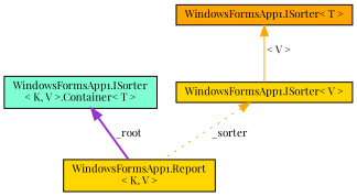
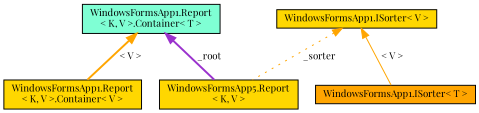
  digraph {
    fontname="Playfair Display"
    node [color=black fillcolor=gold fontname="Playfair Display" fontsize=10 shape=record style=filled]
    edge [color=orange dir=back fontname="Playfair Display" fontsize=10 labelfontname=Helvetica labelfontsize=10 style=bold]
-   n1 [fontcolor=black height=0.2 label="WindowsFormsApp1.Report\l\< K, V \>" width=0.4]
-   n3 [fillcolor=aquamarine height=0.2 label="WindowsFormsApp1.ISorter\l\< K, V \>.Container\< T \>" width=0.4]
+   n1 [fontcolor=black height=0.2 label="WindowsFormsApp5.Report\l\< K, V \>" width=0.4]
+   n2 [height=0.2 label="WindowsFormsApp1.Report\l\< K, V \>.Container\< V \>" width=0.4]
+   n3 [fillcolor=aquamarine height=0.2 label="WindowsFormsApp1.Report\l\< K, V \>.Container\< T \>" width=0.4]
    n4 [height=0.2 label="WindowsFormsApp1.ISorter\< V \>" width=0.4]
    n5 [fillcolor=orange height=0.2 label="WindowsFormsApp1.ISorter\< T \>" width=0.4]
    n3 -> n1 [color=darkorchid3 label=" _root"]
+   n3 -> n2 [label=" \< V \>"]
    n4 -> n1 [label=" _sorter" style=dotted]
-   n5 -> n4 [label=" \< V \>" style=solid]
+   n4 -> n5 [label=" \< V \>" style=solid]
  }
